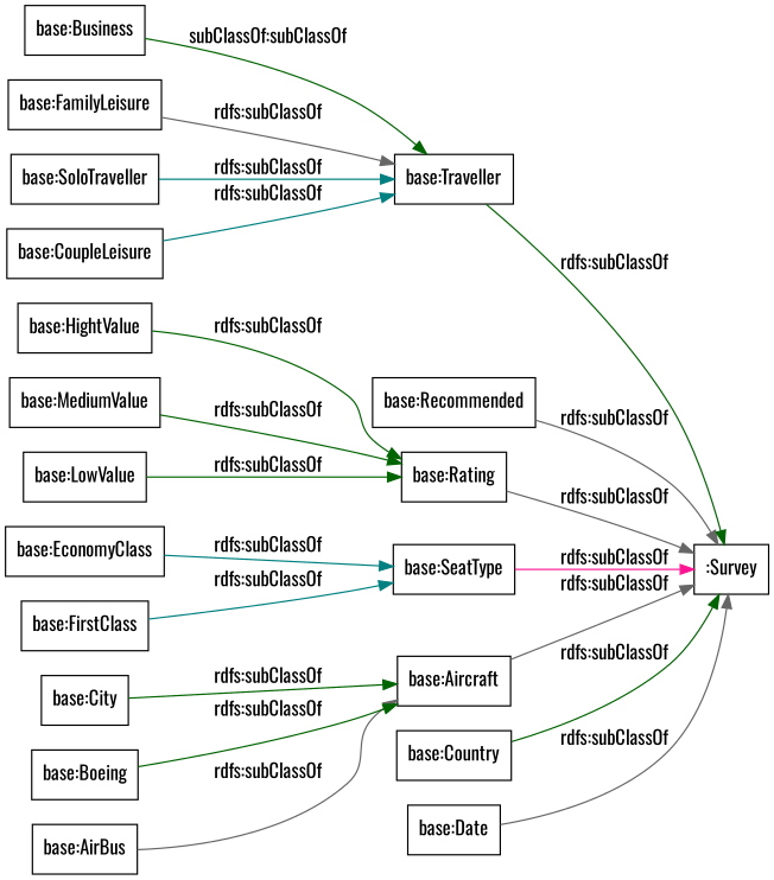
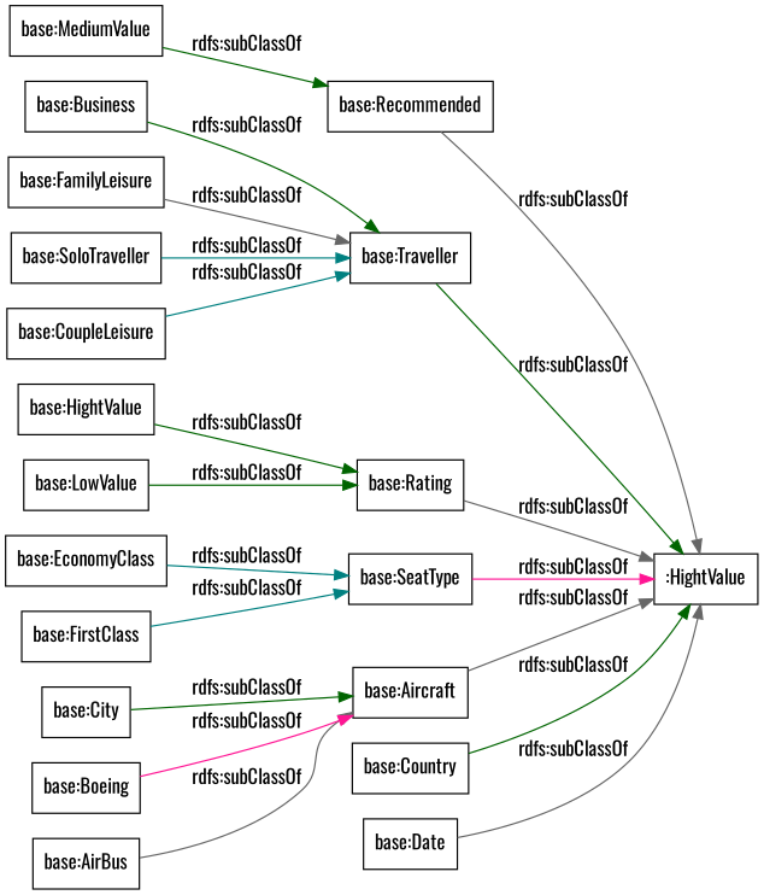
  digraph {
    fontname=Oswald
    rankdir=LR
    node [color=black fontname=Oswald shape=rectangle]
    edge [color=darkgreen fontname=Oswald]
    "base:City"
    "base:Aircraft"
    "base:Recommended"
-   ":Survey"
+   ":Survey" [label=":HightValue"]
    "base:Business"
    "base:Traveller"
    "base:AirBus"
    "base:Rating"
    "base:FamilyLeisure"
    "base:HightValue"
    "base:EconomyClass"
    "base:SeatType"
    "base:Country"
    "base:SoloTraveller"
    "base:CoupleLeisure"
    "base:FirstClass"
    "base:MediumValue"
    "base:Date"
    "base:Boeing"
    "base:LowValue"
    "base:City" -> "base:Aircraft" [label="rdfs:subClassOf"]
    "base:Aircraft" -> ":Survey" [color=gray40 label="rdfs:subClassOf"]
    "base:Recommended" -> ":Survey" [color=gray40 label="rdfs:subClassOf"]
-   "base:Business" -> "base:Traveller" [label="subClassOf:subClassOf"]
+   "base:Business" -> "base:Traveller" [label="rdfs:subClassOf"]
    "base:Traveller" -> ":Survey" [label="rdfs:subClassOf"]
    "base:AirBus" -> "base:Aircraft" [color=gray40 label="rdfs:subClassOf"]
    "base:Rating" -> ":Survey" [color=gray40 label="rdfs:subClassOf"]
    "base:FamilyLeisure" -> "base:Traveller" [color=gray40 label="rdfs:subClassOf"]
    "base:HightValue" -> "base:Rating" [label="rdfs:subClassOf"]
    "base:EconomyClass" -> "base:SeatType" [color=teal label="rdfs:subClassOf"]
    "base:SeatType" -> ":Survey" [color=deeppink label="rdfs:subClassOf"]
    "base:Country" -> ":Survey" [label="rdfs:subClassOf"]
    "base:SoloTraveller" -> "base:Traveller" [color=teal label="rdfs:subClassOf"]
    "base:CoupleLeisure" -> "base:Traveller" [color=teal label="rdfs:subClassOf"]
    "base:FirstClass" -> "base:SeatType" [color=teal label="rdfs:subClassOf"]
-   "base:MediumValue" -> "base:Rating" [label="rdfs:subClassOf"]
+   "base:MediumValue" -> "base:Recommended" [label="rdfs:subClassOf"]
    "base:Date" -> ":Survey" [color=gray40 label="rdfs:subClassOf"]
-   "base:Boeing" -> "base:Aircraft" [label="rdfs:subClassOf"]
+   "base:Boeing" -> "base:Aircraft" [color=deeppink label="rdfs:subClassOf"]
    "base:LowValue" -> "base:Rating" [label="rdfs:subClassOf"]
  }
